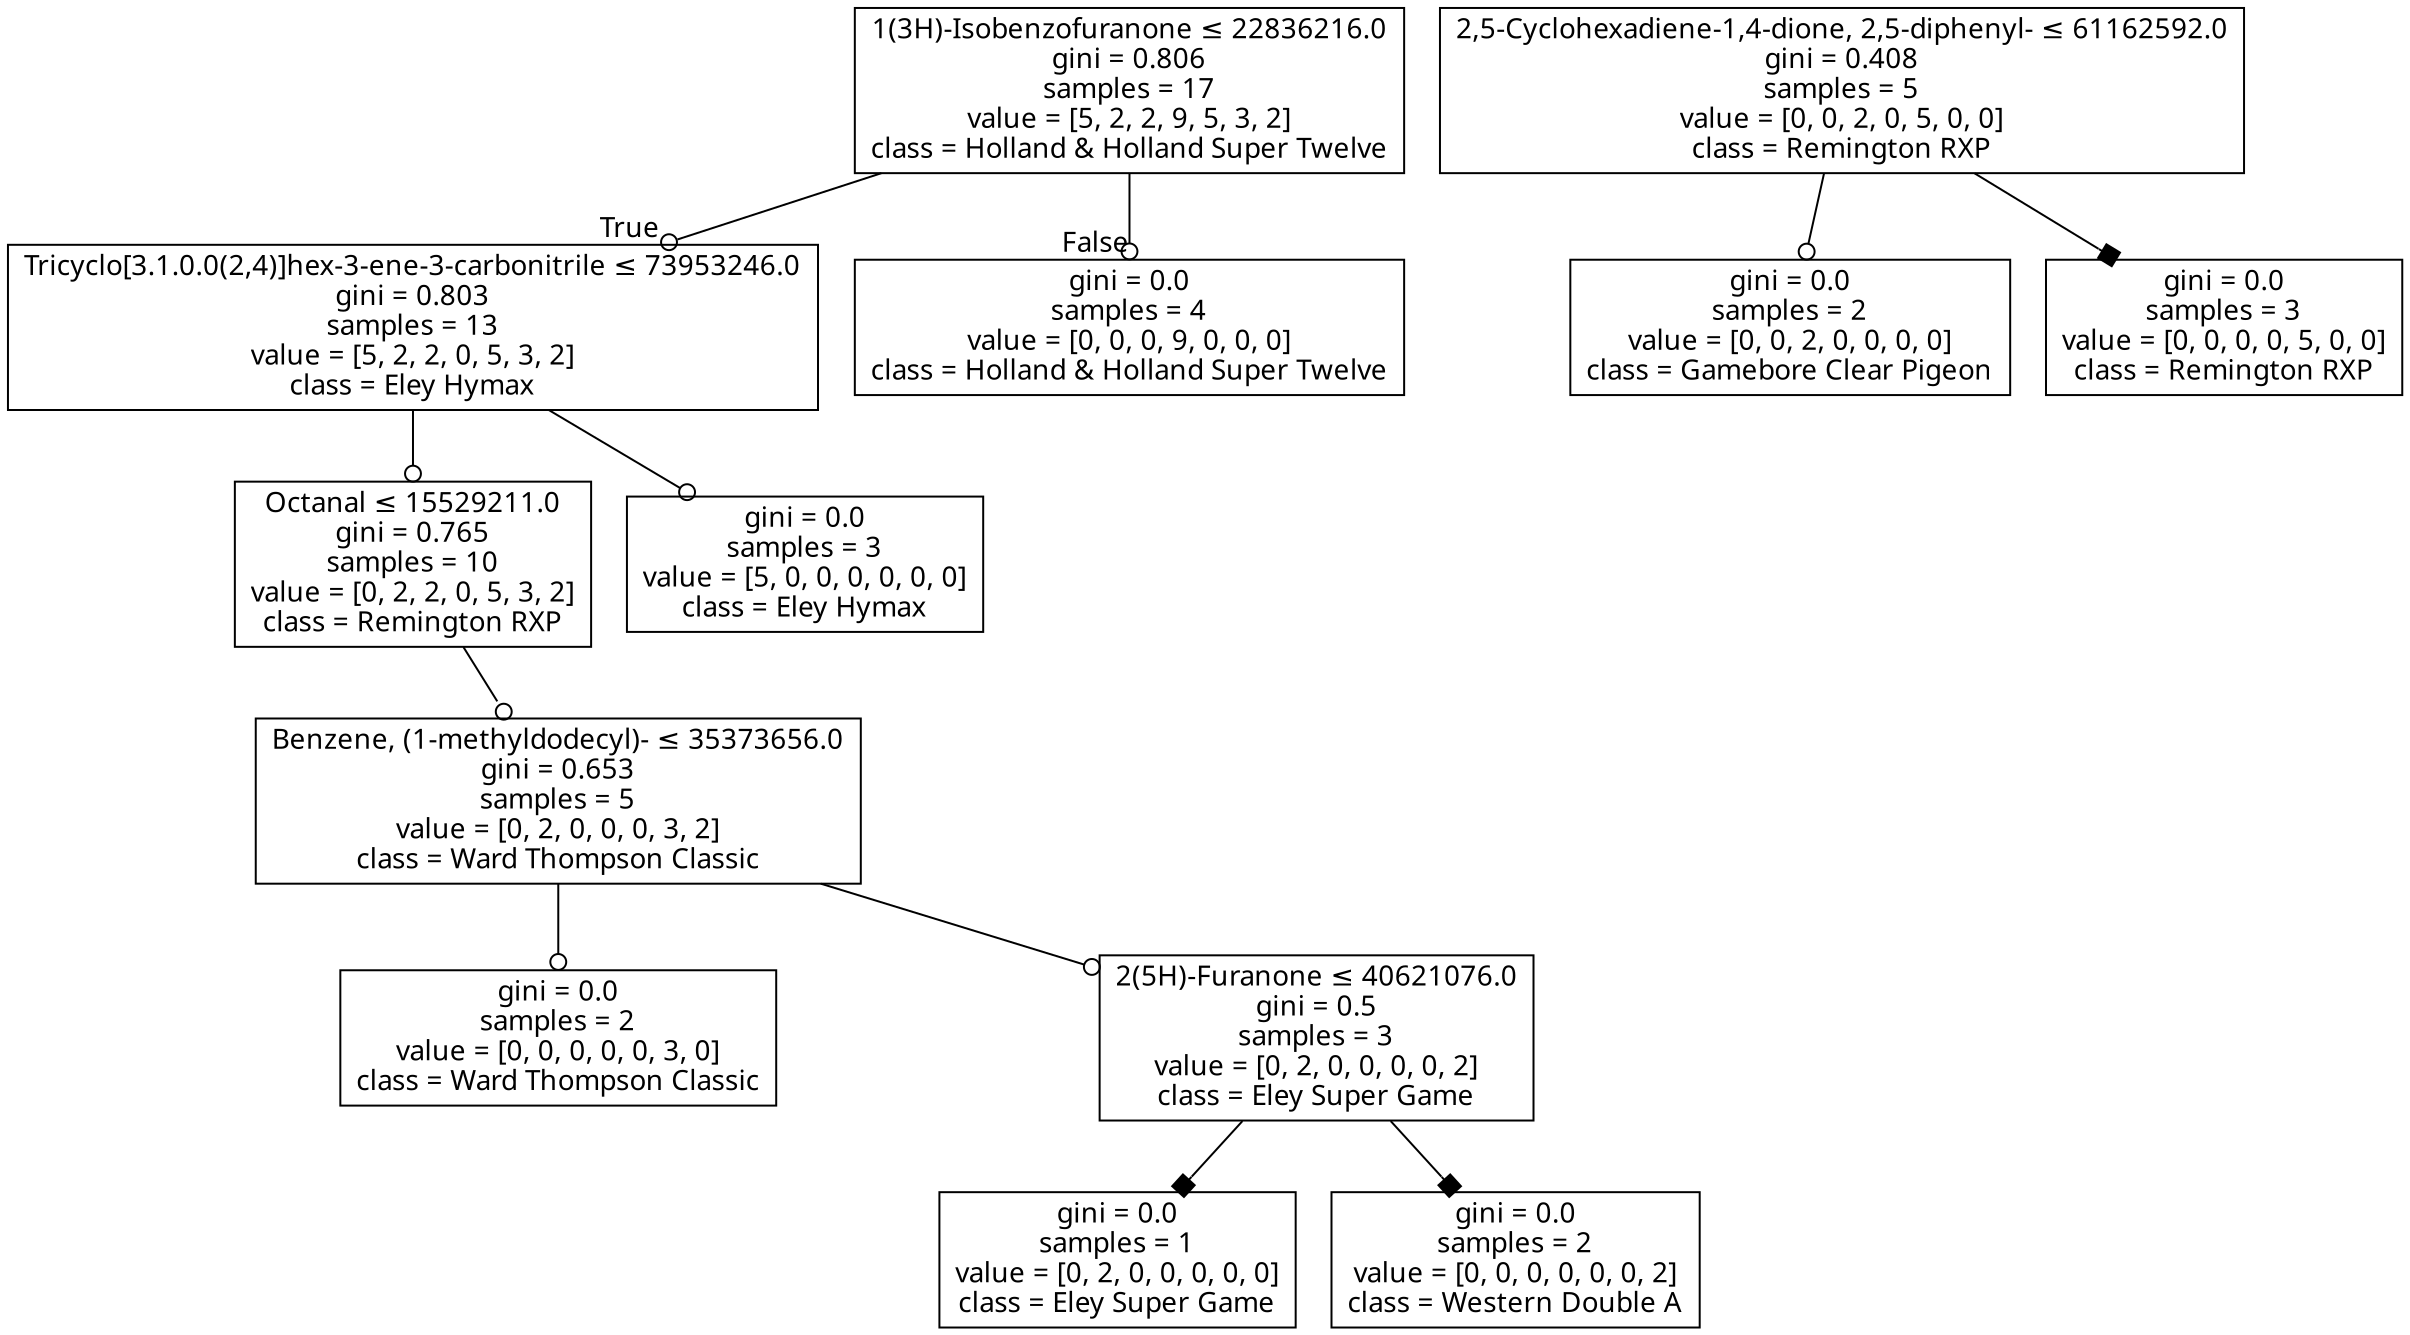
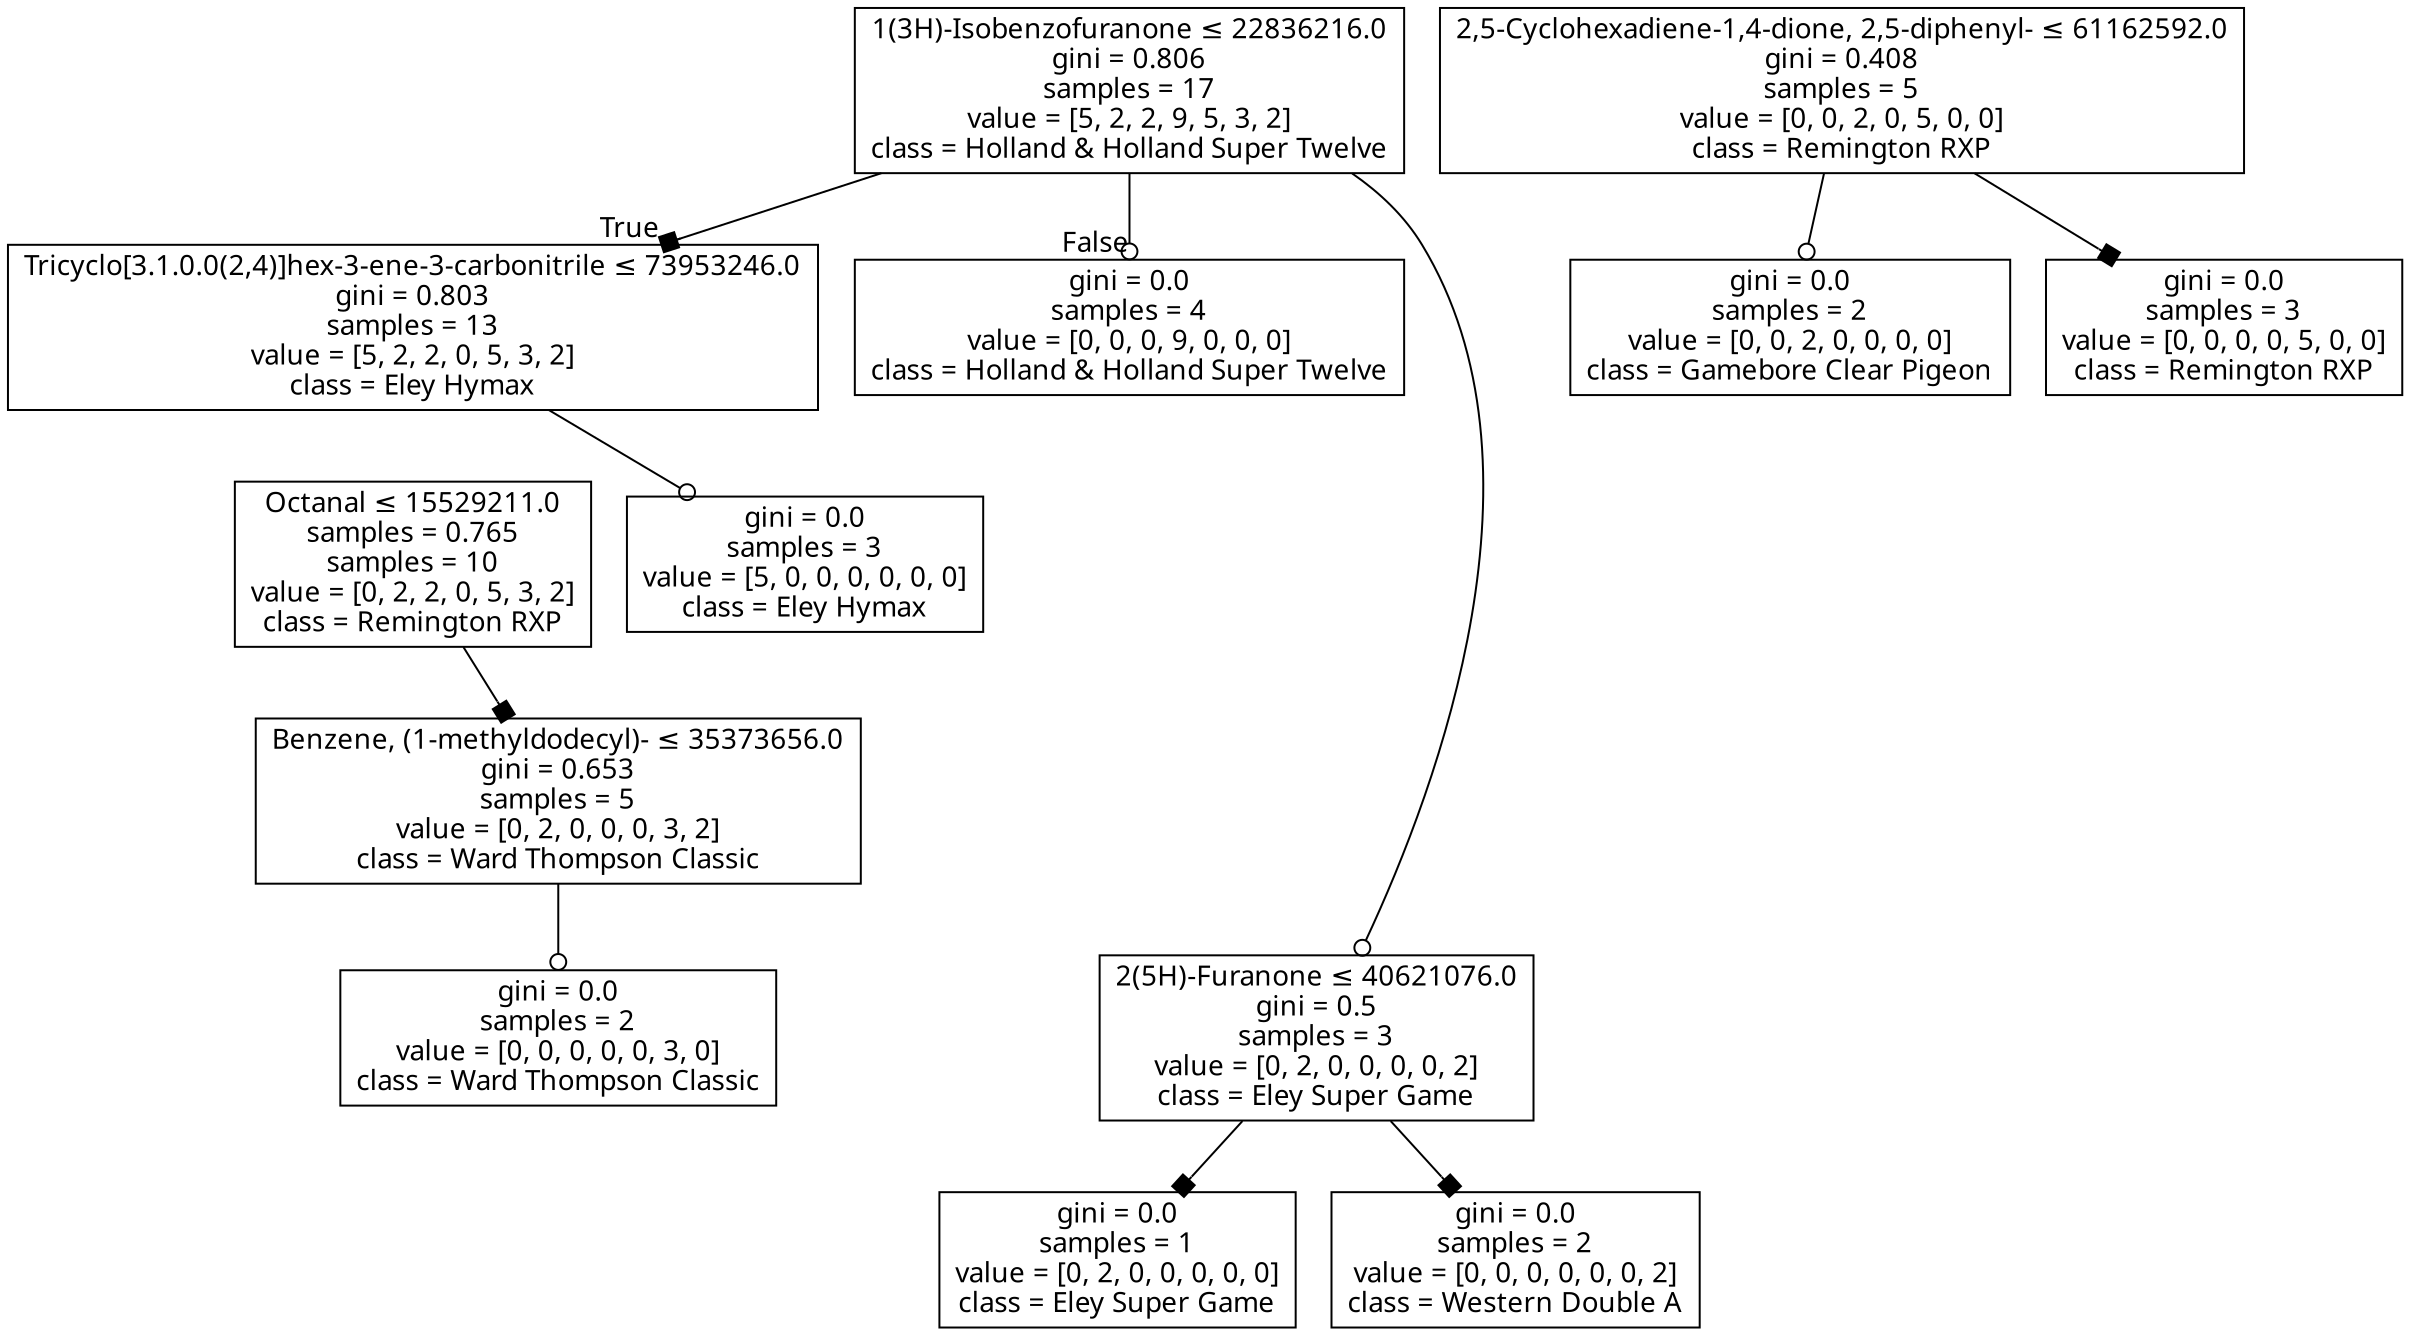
  digraph {
    fontname="Noto Sans"
    node [fontname="Noto Sans" shape=box]
    edge [arrowhead=odot fontname="Noto Sans"]
    n1 [label=<1(3H)-Isobenzofuranone &le; 22836216.0<br/>gini = 0.806<br/>samples = 17<br/>value = [5, 2, 2, 9, 5, 3, 2]<br/>class = Holland &amp; Holland Super Twelve>]
    n2 [label=<Tricyclo[3.1.0.0(2,4)]hex-3-ene-3-carbonitrile &le; 73953246.0<br/>gini = 0.803<br/>samples = 13<br/>value = [5, 2, 2, 0, 5, 3, 2]<br/>class = Eley Hymax>]
    n3 [label=<gini = 0.0<br/>samples = 4<br/>value = [0, 0, 0, 9, 0, 0, 0]<br/>class = Holland &amp; Holland Super Twelve>]
-   n4 [label=<Octanal &le; 15529211.0<br/>gini = 0.765<br/>samples = 10<br/>value = [0, 2, 2, 0, 5, 3, 2]<br/>class = Remington RXP>]
+   n4 [label=<Octanal &le; 15529211.0<br/>samples = 0.765<br/>samples = 10<br/>value = [0, 2, 2, 0, 5, 3, 2]<br/>class = Remington RXP>]
    n5 [label=<gini = 0.0<br/>samples = 3<br/>value = [5, 0, 0, 0, 0, 0, 0]<br/>class = Eley Hymax>]
    n6 [label=<Benzene, (1-methyldodecyl)- &le; 35373656.0<br/>gini = 0.653<br/>samples = 5<br/>value = [0, 2, 0, 0, 0, 3, 2]<br/>class = Ward Thompson Classic>]
    n7 [label=<2,5-Cyclohexadiene-1,4-dione, 2,5-diphenyl- &le; 61162592.0<br/>gini = 0.408<br/>samples = 5<br/>value = [0, 0, 2, 0, 5, 0, 0]<br/>class = Remington RXP>]
    n8 [label=<gini = 0.0<br/>samples = 2<br/>value = [0, 0, 2, 0, 0, 0, 0]<br/>class = Gamebore Clear Pigeon>]
    n9 [label=<gini = 0.0<br/>samples = 3<br/>value = [0, 0, 0, 0, 5, 0, 0]<br/>class = Remington RXP>]
    n10 [label=<2(5H)-Furanone &le; 40621076.0<br/>gini = 0.5<br/>samples = 3<br/>value = [0, 2, 0, 0, 0, 0, 2]<br/>class = Eley Super Game>]
    n11 [label=<gini = 0.0<br/>samples = 2<br/>value = [0, 0, 0, 0, 0, 3, 0]<br/>class = Ward Thompson Classic>]
    n12 [label=<gini = 0.0<br/>samples = 1<br/>value = [0, 2, 0, 0, 0, 0, 0]<br/>class = Eley Super Game>]
    n13 [label=<gini = 0.0<br/>samples = 2<br/>value = [0, 0, 0, 0, 0, 0, 2]<br/>class = Western Double A>]
-   n1 -> n2 [headlabel=True labelangle=45 labeldistance=2.5]
+   n1 -> n2 [arrowhead=box headlabel=True labelangle=45 labeldistance=2.5]
    n1 -> n3 [headlabel=False labelangle=-45 labeldistance=2.5]
-   n2 -> n4
    n2 -> n5
-   n4 -> n6
-   n6 -> n10
+   n4 -> n6 [arrowhead=box]
+   n1 -> n10
    n6 -> n11
    n7 -> n8
    n7 -> n9 [arrowhead=box]
    n10 -> n12 [arrowhead=box]
    n10 -> n13 [arrowhead=box]
  }
